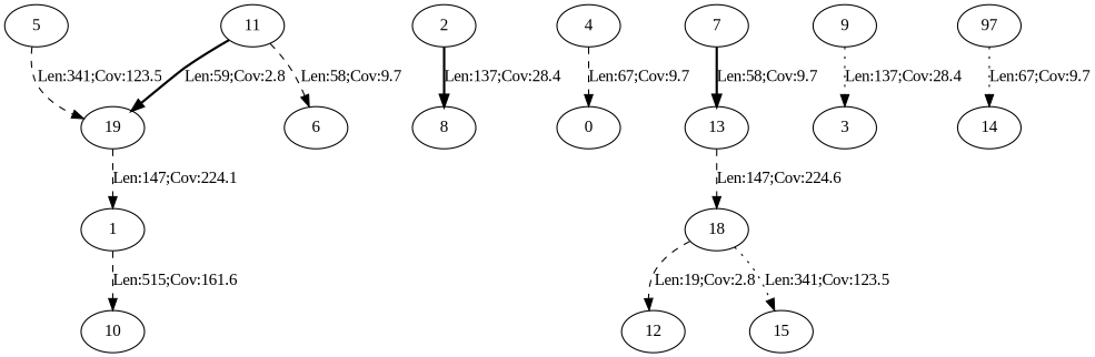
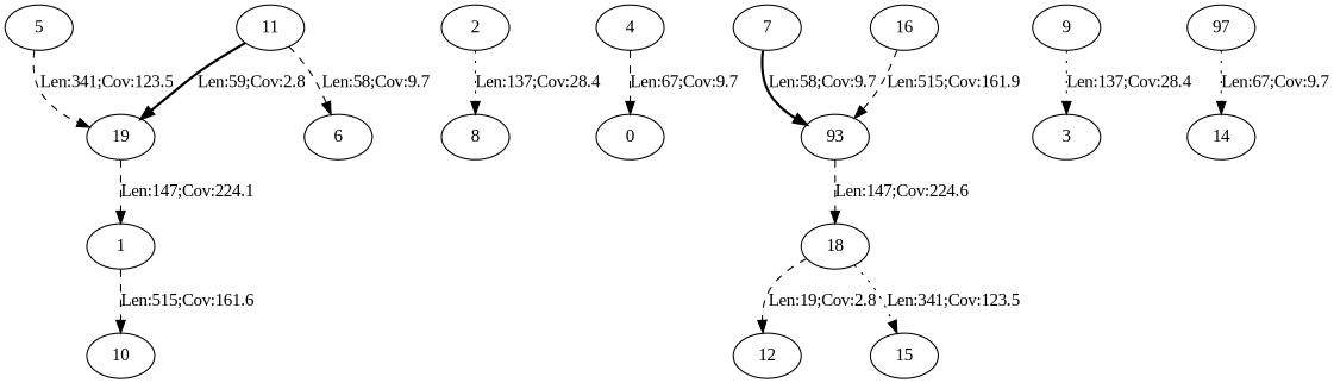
  digraph {
    fontname="Liberation Serif"
    node [fontname="Liberation Serif"]
    edge [fontname="Liberation Serif" style=dashed]
    1
    10
    2
    8
    4
    0
    5
    19
    7
-   13
+   13 [label=93]
    18
    9
    3
    11
    6
    12
    15
+   16
    n19 [label=97]
    14
    1 -> 10 [label="Len:515;Cov:161.6"]
-   2 -> 8 [label="Len:137;Cov:28.4" style=bold]
+   2 -> 8 [label="Len:137;Cov:28.4" style=dotted]
    4 -> 0 [label="Len:67;Cov:9.7"]
    5 -> 19 [label="Len:341;Cov:123.5"]
    19 -> 1 [label="Len:147;Cov:224.1"]
    7 -> 13 [label="Len:58;Cov:9.7" style=bold]
    13 -> 18 [label="Len:147;Cov:224.6"]
    18 -> 12 [label="Len:19;Cov:2.8"]
    18 -> 15 [label="Len:341;Cov:123.5" style=dotted]
    9 -> 3 [label="Len:137;Cov:28.4" style=dotted]
    11 -> 19 [label="Len:59;Cov:2.8" style=bold]
    11 -> 6 [label="Len:58;Cov:9.7"]
+   16 -> 13 [label="Len:515;Cov:161.9"]
    n19 -> 14 [label="Len:67;Cov:9.7" style=dotted]
  }
